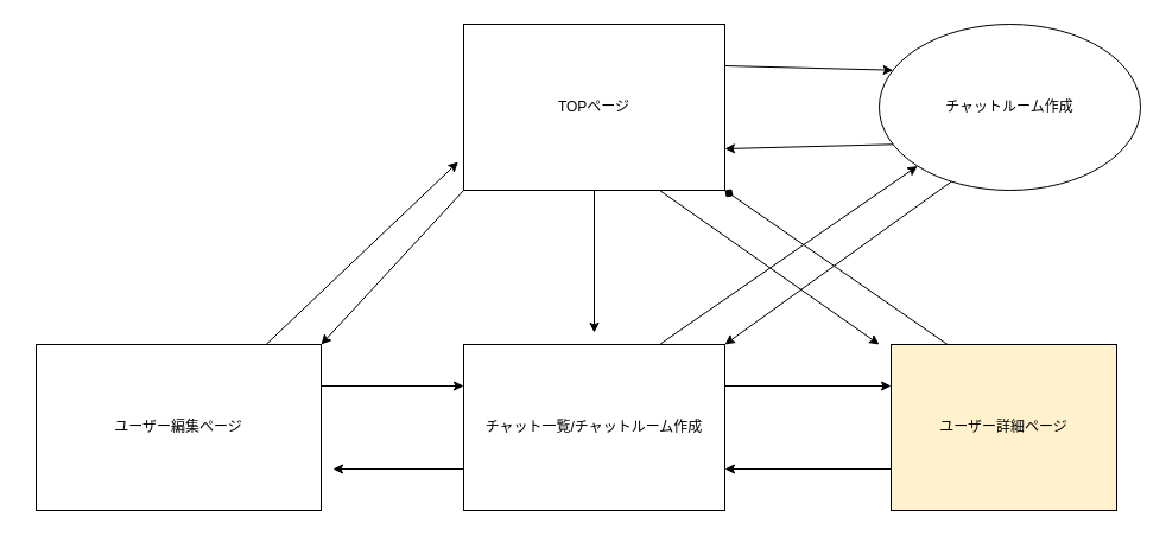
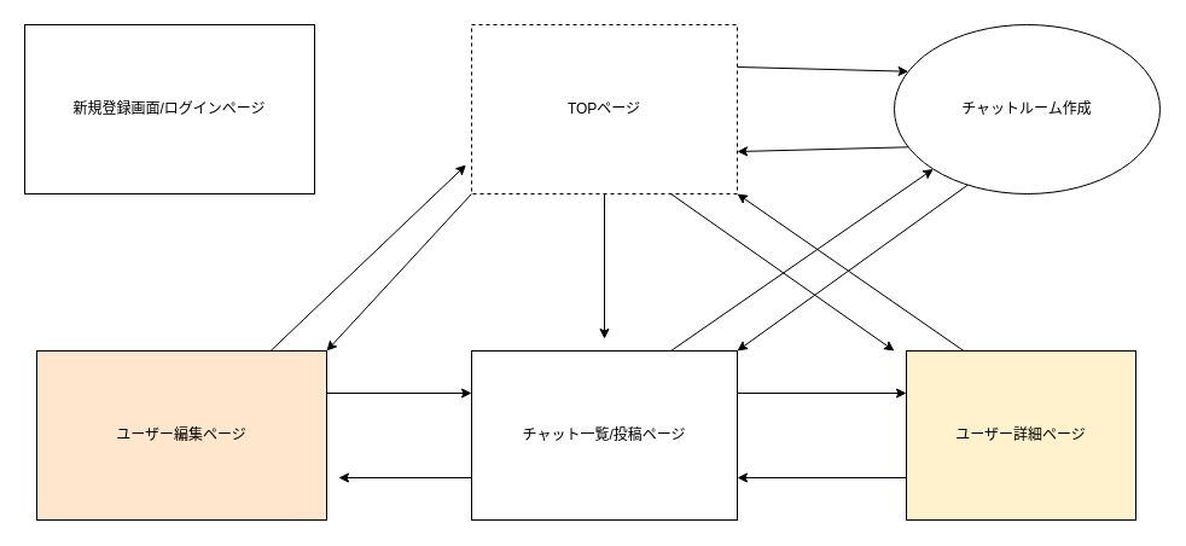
  <mxCell id="0" />
  <mxCell id="1" parent="0" />
+ <mxCell id="2" value="新規登録画面/ログインページ" style="rounded=0;whiteSpace=wrap;html=1;" vertex="1" parent="1"><mxGeometry x="20" y="20" width="240" height="140" as="geometry" /></mxCell>
  <mxCell id="3" style="edgeStyle=none;html=1;" edge="1" parent="1" source="7"><mxGeometry relative="1" as="geometry"><mxPoint x="500" y="280" as="targetPoint" /></mxGeometry></mxCell>
  <mxCell id="4" style="edgeStyle=none;html=1;exitX=0;exitY=1;exitDx=0;exitDy=0;entryX=1;entryY=0;entryDx=0;entryDy=0;" edge="1" parent="1" source="7" target="20"><mxGeometry relative="1" as="geometry" /></mxCell>
  <mxCell id="5" style="edgeStyle=none;html=1;exitX=1;exitY=0.25;exitDx=0;exitDy=0;entryX=0;entryY=0.25;entryDx=0;entryDy=0;" edge="1" parent="1" source="7" target="17"><mxGeometry relative="1" as="geometry" /></mxCell>
  <mxCell id="6" style="edgeStyle=none;html=1;exitX=0.75;exitY=1;exitDx=0;exitDy=0;" edge="1" parent="1" source="7"><mxGeometry relative="1" as="geometry"><mxPoint x="740" y="290" as="targetPoint" /></mxGeometry></mxCell>
- <mxCell id="7" value="TOPページ" style="rounded=0;whiteSpace=wrap;html=1;" vertex="1" parent="1"><mxGeometry x="390" y="20" width="220" height="140" as="geometry" /></mxCell>
+ <mxCell id="7" value="TOPページ" style="rounded=0;whiteSpace=wrap;html=1;dashed=1;" vertex="1" parent="1"><mxGeometry x="390" y="20" width="220" height="140" as="geometry" /></mxCell>
  <mxCell id="8" style="edgeStyle=none;html=1;exitX=0;exitY=0.75;exitDx=0;exitDy=0;" edge="1" parent="1" source="11"><mxGeometry relative="1" as="geometry"><mxPoint x="280" y="395" as="targetPoint" /></mxGeometry></mxCell>
  <mxCell id="9" style="edgeStyle=none;html=1;exitX=0.75;exitY=0;exitDx=0;exitDy=0;entryX=0;entryY=1;entryDx=0;entryDy=0;" edge="1" parent="1" source="11" target="17"><mxGeometry relative="1" as="geometry" /></mxCell>
  <mxCell id="10" style="edgeStyle=none;html=1;exitX=1;exitY=0.25;exitDx=0;exitDy=0;entryX=0;entryY=0.25;entryDx=0;entryDy=0;" edge="1" parent="1" source="11" target="14"><mxGeometry relative="1" as="geometry" /></mxCell>
- <mxCell id="11" value="チャット一覧/チャットルーム作成" style="rounded=0;whiteSpace=wrap;html=1;" vertex="1" parent="1"><mxGeometry x="390" y="290" width="220" height="140" as="geometry" /></mxCell>
+ <mxCell id="11" value="チャット一覧/投稿ページ" style="rounded=0;whiteSpace=wrap;html=1;" vertex="1" parent="1"><mxGeometry x="390" y="290" width="220" height="140" as="geometry" /></mxCell>
  <mxCell id="12" style="edgeStyle=none;html=1;exitX=0;exitY=0.75;exitDx=0;exitDy=0;entryX=1;entryY=0.75;entryDx=0;entryDy=0;" edge="1" parent="1" source="14" target="11"><mxGeometry relative="1" as="geometry"><mxPoint x="620" y="395" as="targetPoint" /></mxGeometry></mxCell>
- <mxCell id="13" style="edgeStyle=none;html=1;exitX=0.25;exitY=0;exitDx=0;exitDy=0;entryX=1;entryY=1;entryDx=0;entryDy=0;endArrow=diamond;" edge="1" parent="1" source="14" target="7"><mxGeometry relative="1" as="geometry" /></mxCell>
+ <mxCell id="13" style="edgeStyle=none;html=1;exitX=0.25;exitY=0;exitDx=0;exitDy=0;entryX=1;entryY=1;entryDx=0;entryDy=0;" edge="1" parent="1" source="14" target="7"><mxGeometry relative="1" as="geometry" /></mxCell>
  <mxCell id="14" value="ユーザー詳細ページ" style="rounded=0;whiteSpace=wrap;html=1;fillColor=#fff2cc;" vertex="1" parent="1"><mxGeometry x="750" y="290" width="190" height="140" as="geometry" /></mxCell>
  <mxCell id="15" style="edgeStyle=none;html=1;exitX=0;exitY=0.75;exitDx=0;exitDy=0;entryX=1;entryY=0.75;entryDx=0;entryDy=0;" edge="1" parent="1" source="17" target="7"><mxGeometry relative="1" as="geometry" /></mxCell>
  <mxCell id="16" style="edgeStyle=none;html=1;exitX=0.25;exitY=1;exitDx=0;exitDy=0;entryX=1;entryY=0;entryDx=0;entryDy=0;" edge="1" parent="1" source="17" target="11"><mxGeometry relative="1" as="geometry" /></mxCell>
  <mxCell id="17" value="チャットルーム作成" style="ellipse;whiteSpace=wrap;html=1;" vertex="1" parent="1"><mxGeometry x="740" y="20" width="220" height="140" as="geometry" /></mxCell>
  <mxCell id="18" style="edgeStyle=none;html=1;entryX=-0.021;entryY=0.829;entryDx=0;entryDy=0;entryPerimeter=0;" edge="1" parent="1" source="20" target="7"><mxGeometry relative="1" as="geometry" /></mxCell>
  <mxCell id="19" style="edgeStyle=none;html=1;exitX=1;exitY=0.25;exitDx=0;exitDy=0;entryX=0;entryY=0.25;entryDx=0;entryDy=0;" edge="1" parent="1" source="20" target="11"><mxGeometry relative="1" as="geometry" /></mxCell>
- <mxCell id="20" value="ユーザー編集ページ" style="rounded=0;whiteSpace=wrap;html=1;" vertex="1" parent="1"><mxGeometry x="30" y="290" width="240" height="140" as="geometry" /></mxCell>
+ <mxCell id="20" value="ユーザー編集ページ" style="rounded=0;whiteSpace=wrap;html=1;fillColor=#ffe6cc;" vertex="1" parent="1"><mxGeometry x="30" y="290" width="240" height="140" as="geometry" /></mxCell>
